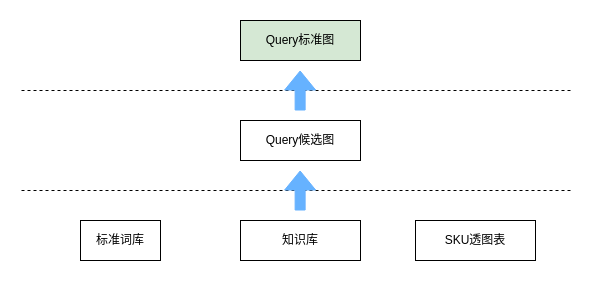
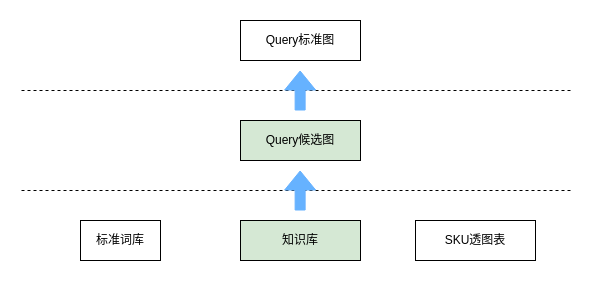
  <mxCell id="0" />
  <mxCell id="1" parent="0" />
  <mxCell id="2" value="" style="endArrow=none;dashed=1;html=1;rounded=0;" edge="1" parent="1"><mxGeometry width="50" height="50" relative="1" as="geometry"><mxPoint x="570" y="190" as="sourcePoint" /><mxPoint x="20" y="190" as="targetPoint" /></mxGeometry></mxCell>
  <mxCell id="3" value="" style="endArrow=none;dashed=1;html=1;rounded=0;" edge="1" parent="1"><mxGeometry width="50" height="50" relative="1" as="geometry"><mxPoint x="570" y="90" as="sourcePoint" /><mxPoint x="20" y="90" as="targetPoint" /></mxGeometry></mxCell>
  <mxCell id="4" value="标准词库" style="rounded=0;whiteSpace=wrap;html=1;" vertex="1" parent="1"><mxGeometry x="80" y="220" width="80" height="40" as="geometry" /></mxCell>
- <mxCell id="5" value="知识库" style="rounded=0;whiteSpace=wrap;html=1;" vertex="1" parent="1"><mxGeometry x="240" y="220" width="120" height="40" as="geometry" /></mxCell>
+ <mxCell id="5" value="知识库" style="rounded=0;whiteSpace=wrap;html=1;fillColor=#d5e8d4;" vertex="1" parent="1"><mxGeometry x="240" y="220" width="120" height="40" as="geometry" /></mxCell>
  <mxCell id="6" value="SKU透图表" style="rounded=0;whiteSpace=wrap;html=1;" vertex="1" parent="1"><mxGeometry x="415" y="220" width="120" height="40" as="geometry" /></mxCell>
- <mxCell id="7" value="Query候选图" style="rounded=0;whiteSpace=wrap;html=1;" vertex="1" parent="1"><mxGeometry x="240" y="120" width="120" height="40" as="geometry" /></mxCell>
+ <mxCell id="7" value="Query候选图" style="rounded=0;whiteSpace=wrap;html=1;fillColor=#d5e8d4;" vertex="1" parent="1"><mxGeometry x="240" y="120" width="120" height="40" as="geometry" /></mxCell>
  <mxCell id="8" value="" style="shape=flexArrow;endArrow=classic;html=1;rounded=0;strokeColor=#66B2FF;fillColor=#66B2FF;" edge="1" parent="1"><mxGeometry width="50" height="50" relative="1" as="geometry"><mxPoint x="299.63" y="210" as="sourcePoint" /><mxPoint x="299.63" y="170" as="targetPoint" /></mxGeometry></mxCell>
- <mxCell id="9" value="Query标准图" style="rounded=0;whiteSpace=wrap;html=1;fillColor=#d5e8d4;" vertex="1" parent="1"><mxGeometry x="240" y="20" width="120" height="40" as="geometry" /></mxCell>
+ <mxCell id="9" value="Query标准图" style="rounded=0;whiteSpace=wrap;html=1;" vertex="1" parent="1"><mxGeometry x="240" y="20" width="120" height="40" as="geometry" /></mxCell>
  <mxCell id="10" value="" style="shape=flexArrow;endArrow=classic;html=1;rounded=0;strokeColor=#66B2FF;fillColor=#66B2FF;" edge="1" parent="1"><mxGeometry width="50" height="50" relative="1" as="geometry"><mxPoint x="299.63" y="110" as="sourcePoint" /><mxPoint x="299.63" y="70" as="targetPoint" /></mxGeometry></mxCell>
